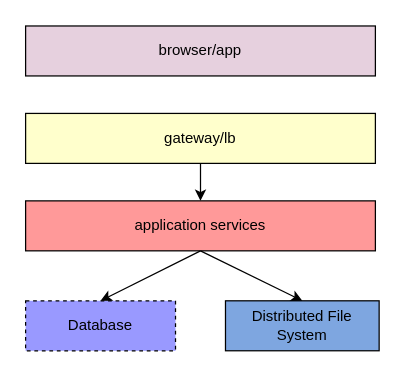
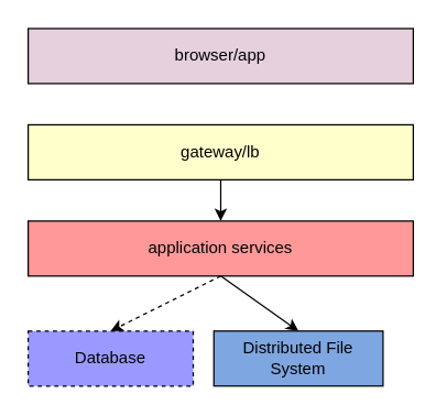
  <mxCell id="0" />
  <mxCell id="1" parent="0" />
  <mxCell id="2" value="browser/app" style="rounded=0;whiteSpace=wrap;html=1;fillColor=#E6D0DE;" vertex="1" parent="1"><mxGeometry x="20" y="20" width="280" height="40" as="geometry" /></mxCell>
  <mxCell id="3" value="gateway/lb" style="rounded=0;whiteSpace=wrap;html=1;fillColor=#FFFFCC;" vertex="1" parent="1"><mxGeometry x="20" y="90" width="280" height="40" as="geometry" /></mxCell>
  <mxCell id="4" value="application services" style="rounded=0;whiteSpace=wrap;html=1;fillColor=#FF9999;" vertex="1" parent="1"><mxGeometry x="20" y="160" width="280" height="40" as="geometry" /></mxCell>
  <mxCell id="5" value="" style="endArrow=classic;html=1;exitX=0.5;exitY=1;exitDx=0;exitDy=0;entryX=0.5;entryY=0;entryDx=0;entryDy=0;" edge="1" parent="1" source="3" target="4"><mxGeometry width="50" height="50" relative="1" as="geometry"><mxPoint x="170" y="390" as="sourcePoint" /><mxPoint x="220" y="340" as="targetPoint" /></mxGeometry></mxCell>
  <mxCell id="6" value="Database" style="rounded=0;whiteSpace=wrap;html=1;fillColor=#9999FF;dashed=1;" vertex="1" parent="1"><mxGeometry x="20" y="240" width="120" height="40" as="geometry" /></mxCell>
- <mxCell id="7" value="Distributed File System" style="rounded=0;whiteSpace=wrap;html=1;fillColor=#7EA6E0;" vertex="1" parent="1"><mxGeometry x="180" y="240" width="123" height="40" as="geometry" /></mxCell>
- <mxCell id="8" value="" style="endArrow=classic;html=1;exitX=0.5;exitY=1;exitDx=0;exitDy=0;entryX=0.5;entryY=0;entryDx=0;entryDy=0;" edge="1" parent="1" source="4" target="6"><mxGeometry width="50" height="50" relative="1" as="geometry"><mxPoint x="30" y="440" as="sourcePoint" /><mxPoint x="80" y="390" as="targetPoint" /></mxGeometry></mxCell>
+ <mxCell id="7" value="Distributed File System" style="rounded=0;whiteSpace=wrap;html=1;fillColor=#7EA6E0;" vertex="1" parent="1"><mxGeometry x="155" y="240" width="123" height="40" as="geometry" /></mxCell>
+ <mxCell id="8" value="" style="endArrow=classic;html=1;exitX=0.5;exitY=1;exitDx=0;exitDy=0;entryX=0.5;entryY=0;entryDx=0;entryDy=0;dashed=1;" edge="1" parent="1" source="4" target="6"><mxGeometry width="50" height="50" relative="1" as="geometry"><mxPoint x="30" y="440" as="sourcePoint" /><mxPoint x="80" y="390" as="targetPoint" /></mxGeometry></mxCell>
  <mxCell id="9" value="" style="endArrow=classic;html=1;exitX=0.5;exitY=1;exitDx=0;exitDy=0;entryX=0.5;entryY=0;entryDx=0;entryDy=0;" edge="1" parent="1" source="4" target="7"><mxGeometry width="50" height="50" relative="1" as="geometry"><mxPoint x="220" y="380" as="sourcePoint" /><mxPoint x="270" y="330" as="targetPoint" /></mxGeometry></mxCell>
